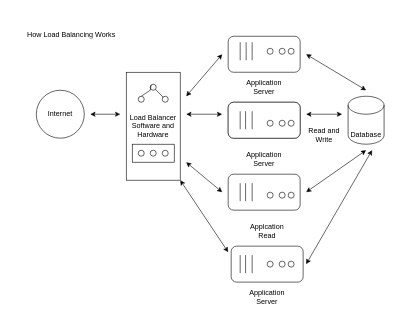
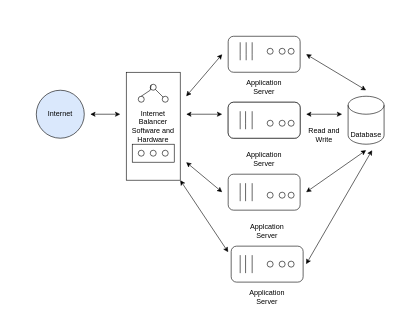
  <mxCell id="0" />
  <mxCell id="1" parent="0" />
- <mxCell id="2" value="Internet" style="ellipse;whiteSpace=wrap;html=1;aspect=fixed;" vertex="1" parent="1"><mxGeometry x="60" y="150" width="80" height="80" as="geometry" /></mxCell>
- <mxCell id="3" value="Load Balancer Software and Hardware" style="rounded=0;whiteSpace=wrap;html=1;" vertex="1" parent="1"><mxGeometry x="210" y="120" width="90" height="180" as="geometry" /></mxCell>
+ <mxCell id="2" value="Internet" style="ellipse;whiteSpace=wrap;html=1;aspect=fixed;fillColor=#dae8fc;" vertex="1" parent="1"><mxGeometry x="60" y="150" width="80" height="80" as="geometry" /></mxCell>
+ <mxCell id="3" value="Internet Balancer Software and Hardware" style="rounded=0;whiteSpace=wrap;html=1;" vertex="1" parent="1"><mxGeometry x="210" y="120" width="90" height="180" as="geometry" /></mxCell>
  <mxCell id="4" value="" style="ellipse;whiteSpace=wrap;html=1;aspect=fixed;" vertex="1" parent="1"><mxGeometry x="250" y="140" width="10" height="10" as="geometry" /></mxCell>
  <mxCell id="5" value="" style="ellipse;whiteSpace=wrap;html=1;aspect=fixed;" vertex="1" parent="1"><mxGeometry x="230" y="160" width="10" height="10" as="geometry" /></mxCell>
  <mxCell id="6" value="" style="ellipse;whiteSpace=wrap;html=1;aspect=fixed;" vertex="1" parent="1"><mxGeometry x="270" y="160" width="10" height="10" as="geometry" /></mxCell>
  <mxCell id="7" value="" style="endArrow=none;html=1;rounded=0;exitX=0.5;exitY=0;exitDx=0;exitDy=0;entryX=0;entryY=0;entryDx=0;entryDy=0;" edge="1" parent="1" source="5" target="4"><mxGeometry width="50" height="50" relative="1" as="geometry"><mxPoint x="240" y="200" as="sourcePoint" /><mxPoint x="260" y="150" as="targetPoint" /><Array as="points"><mxPoint x="250" y="150" /></Array></mxGeometry></mxCell>
  <mxCell id="8" value="" style="endArrow=none;html=1;rounded=0;exitX=1;exitY=1;exitDx=0;exitDy=0;entryX=0;entryY=0;entryDx=0;entryDy=0;" edge="1" parent="1" source="4" target="6"><mxGeometry width="50" height="50" relative="1" as="geometry"><mxPoint x="260" y="200" as="sourcePoint" /><mxPoint x="310" y="150" as="targetPoint" /></mxGeometry></mxCell>
  <mxCell id="9" style="edgeStyle=orthogonalEdgeStyle;rounded=0;orthogonalLoop=1;jettySize=auto;html=1;exitX=0.5;exitY=1;exitDx=0;exitDy=0;" edge="1" parent="1" source="3" target="3"><mxGeometry relative="1" as="geometry" /></mxCell>
  <mxCell id="10" value="" style="rounded=0;whiteSpace=wrap;html=1;" vertex="1" parent="1"><mxGeometry x="220" y="240" width="70" height="30" as="geometry" /></mxCell>
  <mxCell id="11" value="" style="ellipse;whiteSpace=wrap;html=1;aspect=fixed;rotation=NaN;" vertex="1" parent="1"><mxGeometry as="geometry" x="20" y="20" /></mxCell>
  <mxCell id="12" value="" style="ellipse;whiteSpace=wrap;html=1;aspect=fixed;" vertex="1" parent="1"><mxGeometry x="270" y="250" width="10" height="10" as="geometry" /></mxCell>
  <mxCell id="13" value="" style="rounded=1;whiteSpace=wrap;html=1;" vertex="1" parent="1"><mxGeometry x="380" y="60" width="120" height="60" as="geometry" /></mxCell>
  <mxCell id="14" value="" style="rounded=1;whiteSpace=wrap;html=1;" vertex="1" parent="1"><mxGeometry x="380" y="170" width="120" height="60" as="geometry" /></mxCell>
  <mxCell id="15" value="" style="rounded=1;whiteSpace=wrap;html=1;" vertex="1" parent="1"><mxGeometry x="380" y="290" width="120" height="60" as="geometry" /></mxCell>
  <mxCell id="16" value="Application Server" style="text;html=1;strokeColor=none;fillColor=none;align=center;verticalAlign=middle;whiteSpace=wrap;rounded=0;" vertex="1" parent="1"><mxGeometry x="410" y="130" width="60" height="30" as="geometry" /></mxCell>
  <mxCell id="17" value="Application Server" style="text;html=1;strokeColor=none;fillColor=none;align=center;verticalAlign=middle;whiteSpace=wrap;rounded=0;" vertex="1" parent="1"><mxGeometry x="410" y="250" width="60" height="30" as="geometry" /></mxCell>
- <mxCell id="18" value="Applcation Read" style="text;html=1;strokeColor=none;fillColor=none;align=center;verticalAlign=middle;whiteSpace=wrap;rounded=0;" vertex="1" parent="1"><mxGeometry x="415" y="370" width="60" height="30" as="geometry" /></mxCell>
+ <mxCell id="18" value="Applcation Server" style="text;html=1;strokeColor=none;fillColor=none;align=center;verticalAlign=middle;whiteSpace=wrap;rounded=0;" vertex="1" parent="1"><mxGeometry x="415" y="370" width="60" height="30" as="geometry" /></mxCell>
  <mxCell id="19" value="" style="endArrow=none;html=1;rounded=0;" edge="1" parent="1"><mxGeometry width="50" height="50" relative="1" as="geometry"><mxPoint x="400" y="100" as="sourcePoint" /><mxPoint x="400" y="70" as="targetPoint" /><Array as="points"><mxPoint x="400" y="90" /></Array></mxGeometry></mxCell>
  <mxCell id="20" value="" style="endArrow=none;html=1;rounded=0;" edge="1" parent="1"><mxGeometry width="50" height="50" relative="1" as="geometry"><mxPoint x="420" y="100" as="sourcePoint" /><mxPoint x="420" y="70" as="targetPoint" /><Array as="points"><mxPoint x="420" y="90" /></Array></mxGeometry></mxCell>
  <mxCell id="21" value="" style="endArrow=none;html=1;rounded=0;" edge="1" parent="1"><mxGeometry width="50" height="50" relative="1" as="geometry"><mxPoint x="410" y="100" as="sourcePoint" /><mxPoint x="410" y="70" as="targetPoint" /><Array as="points"><mxPoint x="410" y="90" /></Array></mxGeometry></mxCell>
  <mxCell id="22" value="" style="ellipse;whiteSpace=wrap;html=1;aspect=fixed;" vertex="1" parent="1"><mxGeometry x="480" y="80" width="10" height="10" as="geometry" /></mxCell>
  <mxCell id="23" value="" style="ellipse;whiteSpace=wrap;html=1;aspect=fixed;" vertex="1" parent="1"><mxGeometry x="465" y="80" width="10" height="10" as="geometry" /></mxCell>
  <mxCell id="24" value="" style="ellipse;whiteSpace=wrap;html=1;aspect=fixed;" vertex="1" parent="1"><mxGeometry x="445" y="80" width="10" height="10" as="geometry" /></mxCell>
  <mxCell id="25" value="" style="rounded=1;whiteSpace=wrap;html=1;" vertex="1" parent="1"><mxGeometry x="380" y="170" width="120" height="60" as="geometry" /></mxCell>
  <mxCell id="26" value="" style="shape=cylinder3;whiteSpace=wrap;html=1;boundedLbl=1;backgroundOutline=1;size=15;" vertex="1" parent="1"><mxGeometry x="580" y="160" width="60" height="80" as="geometry" /></mxCell>
  <mxCell id="27" value="Database" style="text;html=1;strokeColor=none;fillColor=none;align=center;verticalAlign=middle;whiteSpace=wrap;rounded=0;" vertex="1" parent="1"><mxGeometry x="580" y="210" width="60" height="30" as="geometry" /></mxCell>
  <mxCell id="28" value="" style="endArrow=classic;startArrow=classic;html=1;rounded=0;" edge="1" parent="1"><mxGeometry width="50" height="50" relative="1" as="geometry"><mxPoint x="150" y="190" as="sourcePoint" /><mxPoint x="200" y="190" as="targetPoint" /></mxGeometry></mxCell>
  <mxCell id="29" value="" style="endArrow=classic;startArrow=classic;html=1;rounded=0;" edge="1" parent="1"><mxGeometry width="50" height="50" relative="1" as="geometry"><mxPoint x="310" y="190" as="sourcePoint" /><mxPoint x="370" y="190" as="targetPoint" /></mxGeometry></mxCell>
  <mxCell id="30" value="" style="endArrow=classic;startArrow=classic;html=1;rounded=0;" edge="1" parent="1"><mxGeometry width="50" height="50" relative="1" as="geometry"><mxPoint x="510" y="190" as="sourcePoint" /><mxPoint x="570" y="190" as="targetPoint" /></mxGeometry></mxCell>
  <mxCell id="31" value="" style="endArrow=classic;startArrow=classic;html=1;rounded=0;" edge="1" parent="1"><mxGeometry width="50" height="50" relative="1" as="geometry"><mxPoint x="510" y="320" as="sourcePoint" /><mxPoint x="610" y="250" as="targetPoint" /></mxGeometry></mxCell>
  <mxCell id="32" value="" style="endArrow=classic;startArrow=classic;html=1;rounded=0;" edge="1" parent="1"><mxGeometry width="50" height="50" relative="1" as="geometry"><mxPoint x="510" y="90" as="sourcePoint" /><mxPoint x="610" y="150" as="targetPoint" /></mxGeometry></mxCell>
  <mxCell id="33" value="" style="ellipse;whiteSpace=wrap;html=1;aspect=fixed;" vertex="1" parent="1"><mxGeometry x="230" y="250" width="10" height="10" as="geometry" /></mxCell>
  <mxCell id="34" value="" style="ellipse;whiteSpace=wrap;html=1;aspect=fixed;" vertex="1" parent="1"><mxGeometry x="250" y="250" width="10" height="10" as="geometry" /></mxCell>
  <mxCell id="35" value="Read and Write" style="text;html=1;strokeColor=none;fillColor=none;align=center;verticalAlign=middle;whiteSpace=wrap;rounded=0;" vertex="1" parent="1"><mxGeometry x="510" y="210" width="60" height="30" as="geometry" /></mxCell>
  <mxCell id="36" value="" style="ellipse;whiteSpace=wrap;html=1;aspect=fixed;" vertex="1" parent="1"><mxGeometry x="480" y="200" width="10" height="10" as="geometry" /></mxCell>
  <mxCell id="37" value="" style="ellipse;whiteSpace=wrap;html=1;aspect=fixed;" vertex="1" parent="1"><mxGeometry x="465" y="200" width="10" height="10" as="geometry" /></mxCell>
  <mxCell id="38" value="" style="ellipse;whiteSpace=wrap;html=1;aspect=fixed;" vertex="1" parent="1"><mxGeometry x="445" y="200" width="10" height="10" as="geometry" /></mxCell>
  <mxCell id="39" value="" style="endArrow=none;html=1;rounded=0;" edge="1" parent="1"><mxGeometry width="50" height="50" relative="1" as="geometry"><mxPoint x="400" y="215" as="sourcePoint" /><mxPoint x="400" y="185" as="targetPoint" /><Array as="points"><mxPoint x="400" y="195" /></Array></mxGeometry></mxCell>
  <mxCell id="40" value="" style="endArrow=none;html=1;rounded=0;" edge="1" parent="1"><mxGeometry width="50" height="50" relative="1" as="geometry"><mxPoint x="409" y="215" as="sourcePoint" /><mxPoint x="409" y="185" as="targetPoint" /><Array as="points"><mxPoint x="409" y="205" /></Array></mxGeometry></mxCell>
  <mxCell id="41" value="" style="endArrow=none;html=1;rounded=0;" edge="1" parent="1"><mxGeometry width="50" height="50" relative="1" as="geometry"><mxPoint x="420" y="215" as="sourcePoint" /><mxPoint x="420" y="185" as="targetPoint" /></mxGeometry></mxCell>
  <mxCell id="42" value="" style="ellipse;whiteSpace=wrap;html=1;aspect=fixed;" vertex="1" parent="1"><mxGeometry x="480" y="320" width="10" height="10" as="geometry" /></mxCell>
  <mxCell id="43" value="" style="ellipse;whiteSpace=wrap;html=1;aspect=fixed;" vertex="1" parent="1"><mxGeometry x="465" y="320" width="10" height="10" as="geometry" /></mxCell>
  <mxCell id="44" value="" style="ellipse;whiteSpace=wrap;html=1;aspect=fixed;" vertex="1" parent="1"><mxGeometry x="445" y="320" width="10" height="10" as="geometry" /></mxCell>
  <mxCell id="45" value="" style="endArrow=none;html=1;rounded=0;" edge="1" parent="1"><mxGeometry width="50" height="50" relative="1" as="geometry"><mxPoint x="400" y="335" as="sourcePoint" /><mxPoint x="400" y="305" as="targetPoint" /><Array as="points"><mxPoint x="400" y="325" /></Array></mxGeometry></mxCell>
  <mxCell id="46" value="" style="endArrow=none;html=1;rounded=0;" edge="1" parent="1"><mxGeometry width="50" height="50" relative="1" as="geometry"><mxPoint x="409" y="335" as="sourcePoint" /><mxPoint x="409" y="305" as="targetPoint" /></mxGeometry></mxCell>
  <mxCell id="47" value="" style="endArrow=none;html=1;rounded=0;" edge="1" parent="1"><mxGeometry width="50" height="50" relative="1" as="geometry"><mxPoint x="420" y="335" as="sourcePoint" /><mxPoint x="420" y="305" as="targetPoint" /></mxGeometry></mxCell>
- <mxCell id="48" value="How Load Balancing Works" style="text;html=1;strokeColor=none;fillColor=none;spacing=5;spacingTop=-20;whiteSpace=wrap;overflow=hidden;rounded=0;" vertex="1" parent="1"><mxGeometry x="40" y="60" width="190" height="40" as="geometry" /></mxCell>
  <mxCell id="49" value="" style="rounded=1;whiteSpace=wrap;html=1;" vertex="1" parent="1"><mxGeometry x="385" y="410" width="120" height="60" as="geometry" /></mxCell>
  <mxCell id="50" value="Application Server" style="text;html=1;strokeColor=none;fillColor=none;align=center;verticalAlign=middle;whiteSpace=wrap;rounded=0;" vertex="1" parent="1"><mxGeometry x="415" y="480" width="60" height="30" as="geometry" /></mxCell>
  <mxCell id="51" value="" style="ellipse;whiteSpace=wrap;html=1;aspect=fixed;" vertex="1" parent="1"><mxGeometry x="480" y="435" width="10" height="10" as="geometry" /></mxCell>
  <mxCell id="52" value="" style="ellipse;whiteSpace=wrap;html=1;aspect=fixed;" vertex="1" parent="1"><mxGeometry x="465" y="435" width="10" height="10" as="geometry" /></mxCell>
  <mxCell id="53" value="" style="ellipse;whiteSpace=wrap;html=1;aspect=fixed;" vertex="1" parent="1"><mxGeometry x="445" y="435" width="10" height="10" as="geometry" /></mxCell>
  <mxCell id="54" value="" style="endArrow=none;html=1;rounded=0;" edge="1" parent="1"><mxGeometry width="50" height="50" relative="1" as="geometry"><mxPoint x="400" y="455" as="sourcePoint" /><mxPoint x="400" y="425" as="targetPoint" /></mxGeometry></mxCell>
  <mxCell id="55" value="" style="endArrow=none;html=1;rounded=0;" edge="1" parent="1"><mxGeometry width="50" height="50" relative="1" as="geometry"><mxPoint x="409" y="455" as="sourcePoint" /><mxPoint x="409" y="425" as="targetPoint" /></mxGeometry></mxCell>
  <mxCell id="56" value="" style="endArrow=none;html=1;rounded=0;" edge="1" parent="1"><mxGeometry width="50" height="50" relative="1" as="geometry"><mxPoint x="420" y="455" as="sourcePoint" /><mxPoint x="420" y="425" as="targetPoint" /></mxGeometry></mxCell>
  <mxCell id="57" value="" style="endArrow=classic;startArrow=classic;html=1;rounded=0;" edge="1" parent="1"><mxGeometry width="50" height="50" relative="1" as="geometry"><mxPoint x="510" y="440" as="sourcePoint" /><mxPoint x="620" y="250" as="targetPoint" /></mxGeometry></mxCell>
  <mxCell id="58" value="" style="endArrow=classic;startArrow=classic;html=1;rounded=0;" edge="1" parent="1"><mxGeometry width="50" height="50" relative="1" as="geometry"><mxPoint x="310" y="160" as="sourcePoint" /><mxPoint x="370" y="90" as="targetPoint" /></mxGeometry></mxCell>
  <mxCell id="59" value="" style="endArrow=classic;startArrow=classic;html=1;rounded=0;" edge="1" parent="1"><mxGeometry width="50" height="50" relative="1" as="geometry"><mxPoint x="310" y="270" as="sourcePoint" /><mxPoint x="370" y="320" as="targetPoint" /></mxGeometry></mxCell>
  <mxCell id="60" value="" style="endArrow=classic;startArrow=classic;html=1;rounded=0;exitX=1;exitY=1;exitDx=0;exitDy=0;" edge="1" parent="1" source="3"><mxGeometry width="50" height="50" relative="1" as="geometry"><mxPoint x="310" y="380" as="sourcePoint" /><mxPoint x="380" y="420" as="targetPoint" /></mxGeometry></mxCell>
